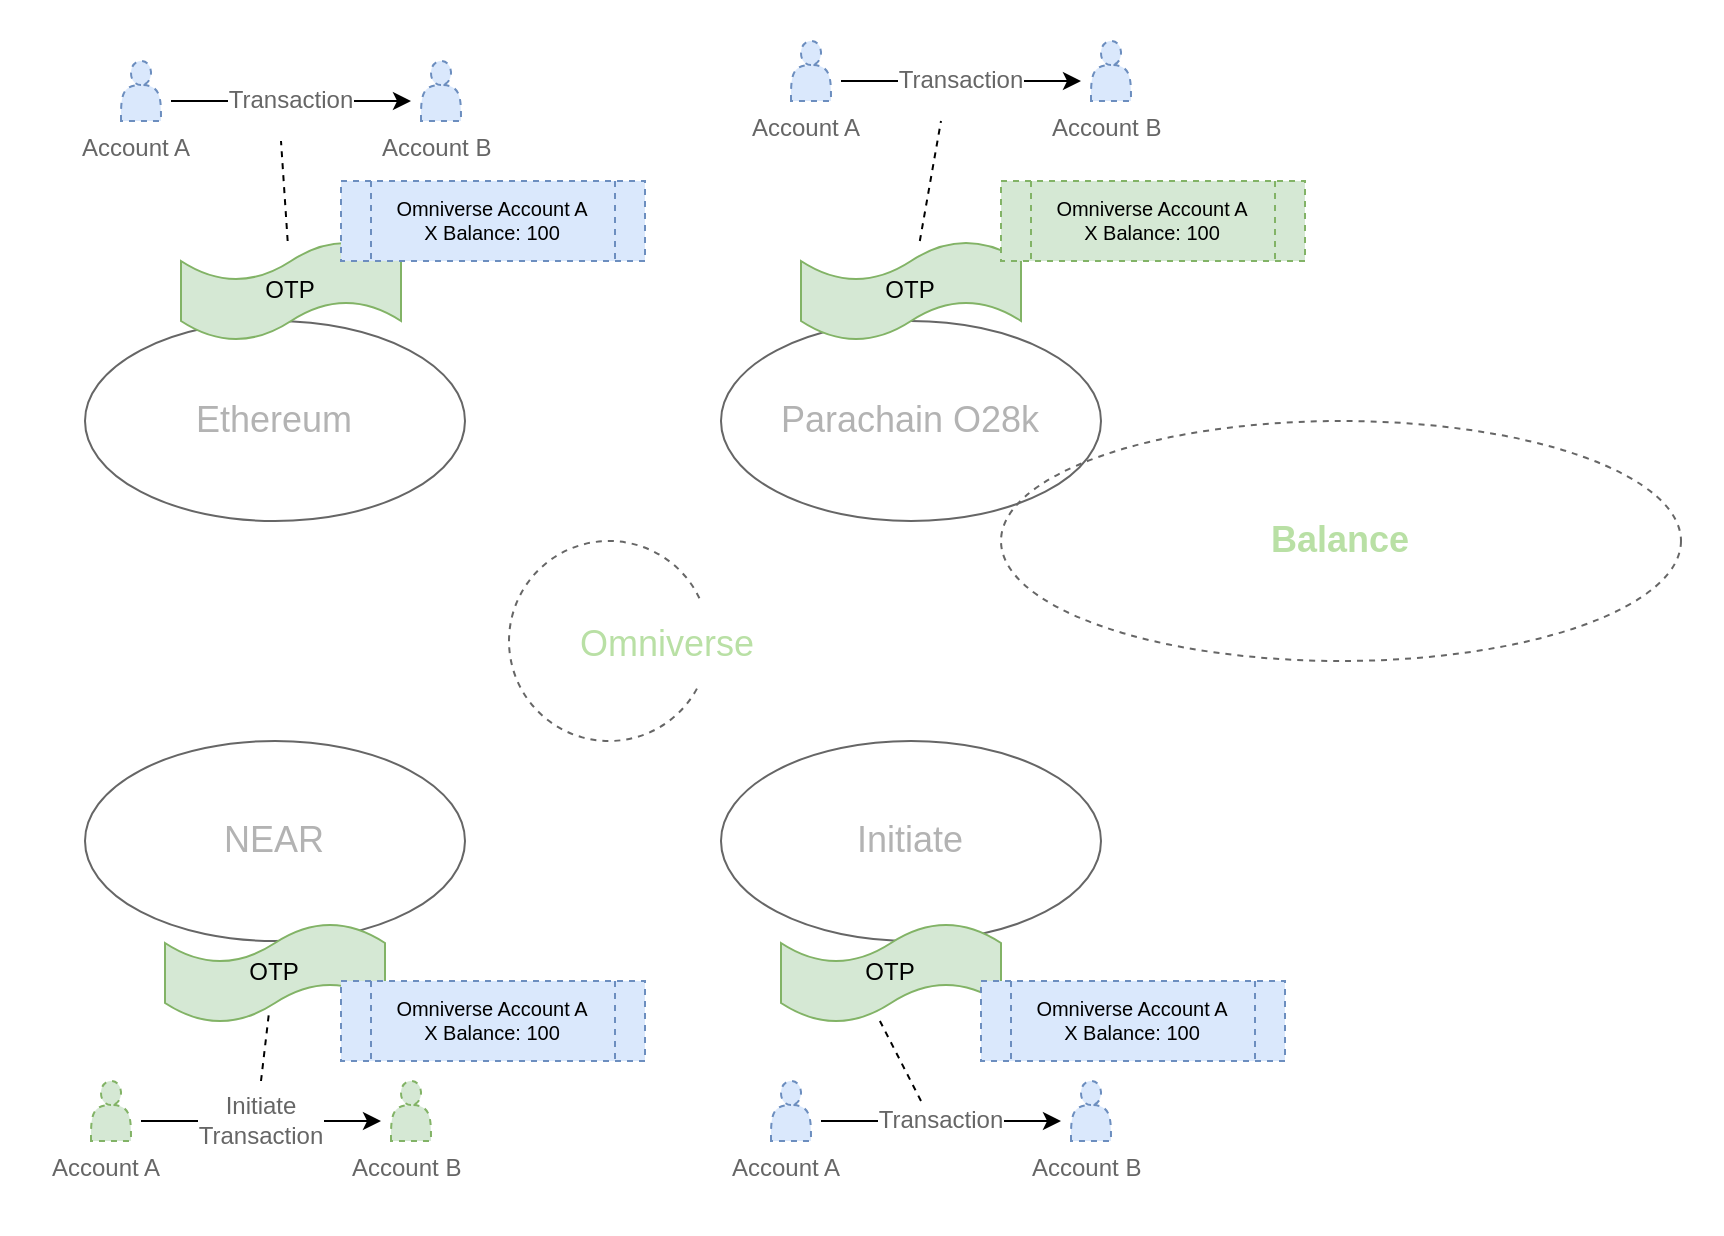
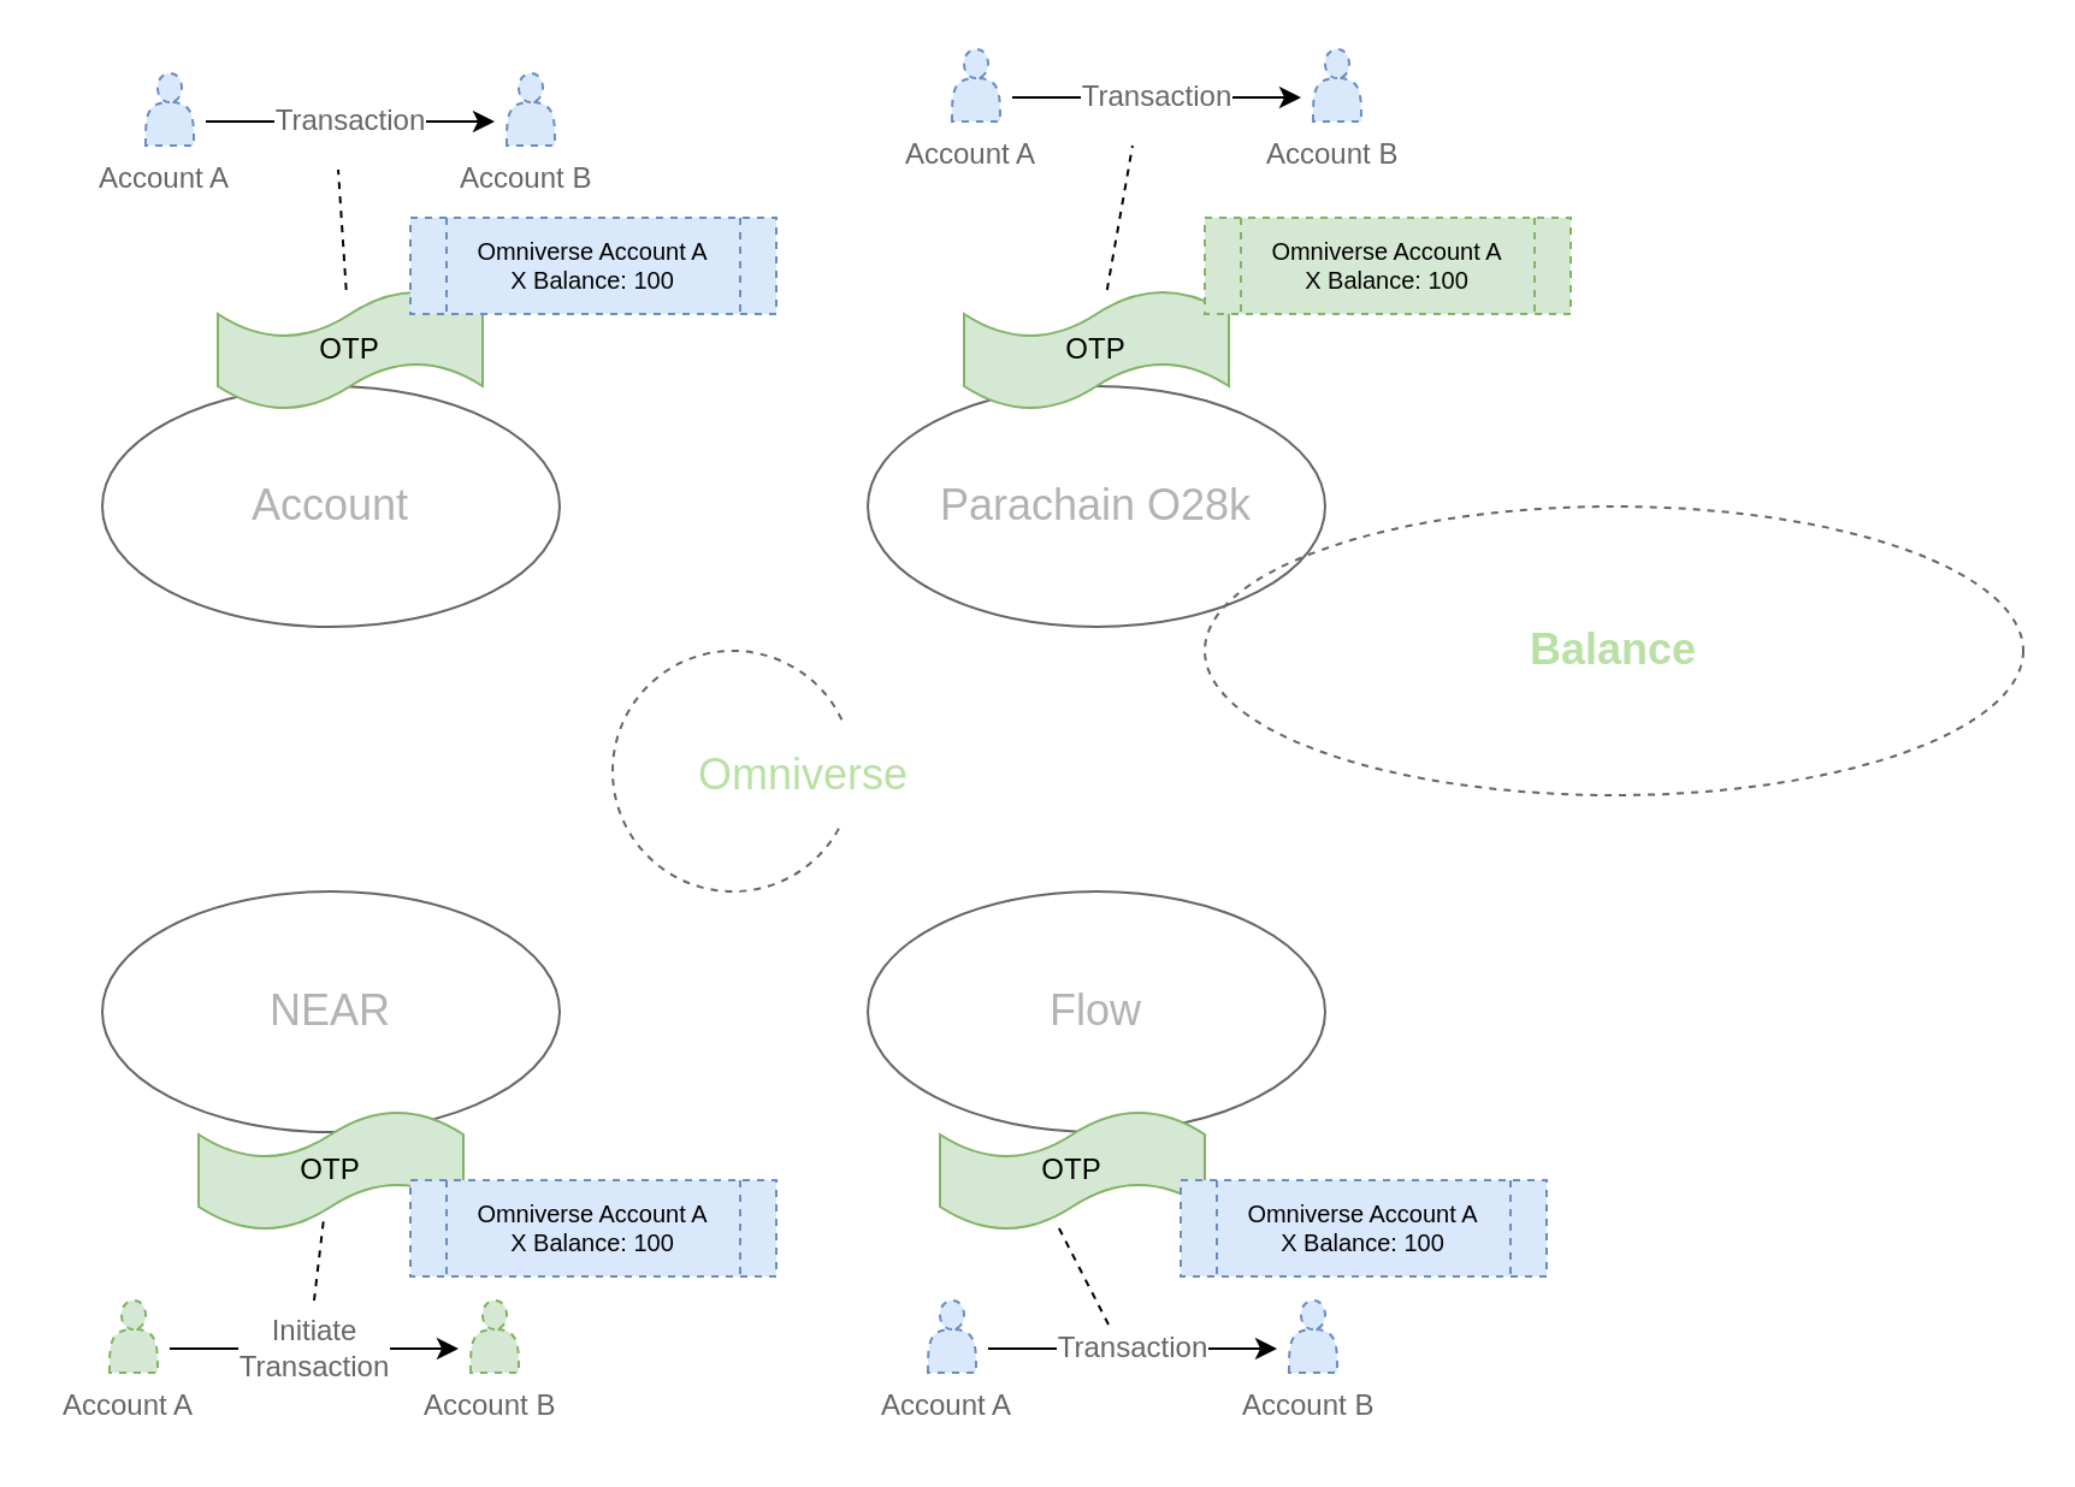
  <mxCell id="0" />
  <mxCell id="1" parent="0" />
  <mxCell id="2" value="&lt;font color=&quot;#b9e0a5&quot;&gt;&lt;b&gt;Balance&lt;/b&gt;&lt;/font&gt;" style="ellipse;whiteSpace=wrap;html=1;fillColor=none;fontSize=18;strokeColor=#666666;fontColor=#666666;dashed=1;" parent="1" vertex="1"><mxGeometry x="500" y="210" width="340" height="120" as="geometry" /></mxCell>
  <mxCell id="3" value="Parachain O28k" style="ellipse;whiteSpace=wrap;html=1;fontSize=18;fillColor=none;fontColor=#B3B3B3;strokeColor=#666666;" parent="1" vertex="1"><mxGeometry x="360" y="160" width="190" height="100" as="geometry" /></mxCell>
- <mxCell id="4" value="Ethereum" style="ellipse;whiteSpace=wrap;html=1;fontSize=18;fillColor=none;fontColor=#B3B3B3;strokeColor=#666666;" parent="1" vertex="1"><mxGeometry x="42" y="160" width="190" height="100" as="geometry" /></mxCell>
+ <mxCell id="4" value="Account" style="ellipse;whiteSpace=wrap;html=1;fontSize=18;fillColor=none;fontColor=#B3B3B3;strokeColor=#666666;" parent="1" vertex="1"><mxGeometry x="42" y="160" width="190" height="100" as="geometry" /></mxCell>
  <mxCell id="5" value="NEAR" style="ellipse;whiteSpace=wrap;html=1;fontSize=18;fillColor=none;fontColor=#B3B3B3;strokeColor=#666666;" parent="1" vertex="1"><mxGeometry x="42" y="370" width="190" height="100" as="geometry" /></mxCell>
- <mxCell id="6" value="Initiate" style="ellipse;whiteSpace=wrap;html=1;fontSize=18;fillColor=none;fontColor=#B3B3B3;strokeColor=#666666;" parent="1" vertex="1"><mxGeometry x="360" y="370" width="190" height="100" as="geometry" /></mxCell>
+ <mxCell id="6" value="Flow" style="ellipse;whiteSpace=wrap;html=1;fontSize=18;fillColor=none;fontColor=#B3B3B3;strokeColor=#666666;" parent="1" vertex="1"><mxGeometry x="360" y="370" width="190" height="100" as="geometry" /></mxCell>
  <mxCell id="7" value="OTP" style="shape=tape;whiteSpace=wrap;html=1;strokeColor=#82b366;fontSize=12;fillColor=#d5e8d4;" parent="1" vertex="1"><mxGeometry x="400" y="120" width="110" height="50" as="geometry" /></mxCell>
  <mxCell id="8" value="OTP" style="shape=tape;whiteSpace=wrap;html=1;strokeColor=#82b366;fontSize=12;fillColor=#d5e8d4;" parent="1" vertex="1"><mxGeometry x="90" y="120" width="110" height="50" as="geometry" /></mxCell>
  <mxCell id="9" value="OTP" style="shape=tape;whiteSpace=wrap;html=1;strokeColor=#82b366;fontSize=12;fillColor=#d5e8d4;" parent="1" vertex="1"><mxGeometry x="82" y="461" width="110" height="50" as="geometry" /></mxCell>
  <mxCell id="10" value="OTP" style="shape=tape;whiteSpace=wrap;html=1;strokeColor=#82b366;fontSize=12;fillColor=#d5e8d4;" parent="1" vertex="1"><mxGeometry x="390" y="461" width="110" height="50" as="geometry" /></mxCell>
  <mxCell id="11" value="Omniverse Account A&lt;br style=&quot;font-size: 10px;&quot;&gt;X Balance: 100" style="shape=process;whiteSpace=wrap;html=1;backgroundOutline=1;dashed=1;strokeColor=#82b366;fontSize=10;fillColor=#d5e8d4;" parent="1" vertex="1"><mxGeometry x="500" y="90" width="152" height="40" as="geometry" /></mxCell>
  <mxCell id="12" value="Omniverse Account A&lt;br style=&quot;font-size: 10px;&quot;&gt;X Balance: 100" style="shape=process;whiteSpace=wrap;html=1;backgroundOutline=1;dashed=1;strokeColor=#6c8ebf;fontSize=10;fillColor=#dae8fc;" parent="1" vertex="1"><mxGeometry x="170" y="90" width="152" height="40" as="geometry" /></mxCell>
  <mxCell id="13" value="Omniverse Account A&lt;br style=&quot;font-size: 10px;&quot;&gt;X Balance: 100" style="shape=process;whiteSpace=wrap;html=1;backgroundOutline=1;dashed=1;strokeColor=#6c8ebf;fontSize=10;fillColor=#dae8fc;" parent="1" vertex="1"><mxGeometry x="170" y="490" width="152" height="40" as="geometry" /></mxCell>
  <mxCell id="14" value="Omniverse Account A&lt;br style=&quot;font-size: 10px;&quot;&gt;X Balance: 100" style="shape=process;whiteSpace=wrap;html=1;backgroundOutline=1;dashed=1;strokeColor=#6c8ebf;fontSize=10;fillColor=#dae8fc;" parent="1" vertex="1"><mxGeometry x="490" y="490" width="152" height="40" as="geometry" /></mxCell>
  <mxCell id="15" value="" style="group" parent="1" vertex="1" connectable="0"><mxGeometry x="254" y="270" width="180" height="100" as="geometry" /></mxCell>
  <mxCell id="16" value="" style="verticalLabelPosition=bottom;verticalAlign=top;html=1;shape=mxgraph.basic.arc;startAngle=0.329;endAngle=0.186;strokeColor=#666666;fontSize=10;fontColor=#666666;fillColor=default;dashed=1;" parent="15" vertex="1"><mxGeometry width="100" height="100" as="geometry" /></mxCell>
  <mxCell id="17" value="Omniverse" style="text;strokeColor=none;fillColor=none;align=left;verticalAlign=top;spacingLeft=4;spacingRight=4;overflow=hidden;rotatable=0;points=[[0,0.5],[1,0.5]];portConstraint=eastwest;dashed=1;fontSize=18;fontColor=#B9E0A5;" parent="15" vertex="1"><mxGeometry x="30" y="34" width="150" height="26" as="geometry" /></mxCell>
  <mxCell id="18" value="" style="group" parent="1" vertex="1" connectable="0"><mxGeometry y="540" width="70" height="56" as="geometry" x="20" /></mxCell>
  <mxCell id="19" value="" style="shape=actor;whiteSpace=wrap;html=1;dashed=1;strokeColor=#82b366;fontSize=18;fillColor=#d5e8d4;" parent="18" vertex="1"><mxGeometry x="25" width="20" height="30" as="geometry" /></mxCell>
  <mxCell id="20" value="Account A" style="text;strokeColor=none;fillColor=none;align=left;verticalAlign=top;spacingLeft=4;spacingRight=4;overflow=hidden;rotatable=0;points=[[0,0.5],[1,0.5]];portConstraint=eastwest;dashed=1;fontSize=12;fontColor=#666666;" parent="18" vertex="1"><mxGeometry y="30" width="70" height="26" as="geometry" /></mxCell>
  <mxCell id="21" value="" style="group" parent="1" vertex="1" connectable="0"><mxGeometry x="170" y="540" width="70" height="56" as="geometry" /></mxCell>
  <mxCell id="22" value="" style="shape=actor;whiteSpace=wrap;html=1;dashed=1;strokeColor=#82b366;fontSize=18;fillColor=#d5e8d4;" parent="21" vertex="1"><mxGeometry x="25" width="20" height="30" as="geometry" /></mxCell>
  <mxCell id="23" value="Account B" style="text;strokeColor=none;fillColor=none;align=left;verticalAlign=top;spacingLeft=4;spacingRight=4;overflow=hidden;rotatable=0;points=[[0,0.5],[1,0.5]];portConstraint=eastwest;dashed=1;fontSize=12;fontColor=#666666;" parent="21" vertex="1"><mxGeometry y="30" width="70" height="26" as="geometry" /></mxCell>
  <mxCell id="24" value="Initiate&lt;br&gt;Transaction" style="endArrow=classic;html=1;rounded=0;fontSize=12;fontColor=#666666;" parent="1" edge="1"><mxGeometry width="50" height="50" relative="1" as="geometry"><mxPoint x="70" y="560" as="sourcePoint" /><mxPoint x="190" y="560" as="targetPoint" /></mxGeometry></mxCell>
  <mxCell id="25" value="" style="endArrow=none;dashed=1;html=1;rounded=0;fontSize=12;fontColor=#666666;entryX=0.472;entryY=0.909;entryDx=0;entryDy=0;entryPerimeter=0;" parent="1" target="9" edge="1"><mxGeometry width="50" height="50" relative="1" as="geometry"><mxPoint x="130" y="540" as="sourcePoint" /><mxPoint x="132" y="640" as="targetPoint" /></mxGeometry></mxCell>
  <mxCell id="26" value="" style="group" parent="1" vertex="1" connectable="0"><mxGeometry x="360" y="540" width="220" height="56" as="geometry" /></mxCell>
  <mxCell id="27" value="" style="group" parent="26" vertex="1" connectable="0"><mxGeometry width="70" height="56" as="geometry" /></mxCell>
  <mxCell id="28" value="" style="shape=actor;whiteSpace=wrap;html=1;dashed=1;fontSize=18;fillColor=#dae8fc;strokeColor=#6c8ebf;" parent="27" vertex="1"><mxGeometry x="25" width="20" height="30" as="geometry" /></mxCell>
  <mxCell id="29" value="Account A" style="text;strokeColor=none;fillColor=none;align=left;verticalAlign=top;spacingLeft=4;spacingRight=4;overflow=hidden;rotatable=0;points=[[0,0.5],[1,0.5]];portConstraint=eastwest;dashed=1;fontSize=12;fontColor=#666666;" parent="27" vertex="1"><mxGeometry y="30" width="70" height="26" as="geometry" /></mxCell>
  <mxCell id="30" value="" style="group" parent="26" vertex="1" connectable="0"><mxGeometry x="150" width="70" height="56" as="geometry" /></mxCell>
  <mxCell id="31" value="" style="shape=actor;whiteSpace=wrap;html=1;dashed=1;fontSize=18;fillColor=#dae8fc;strokeColor=#6c8ebf;" parent="30" vertex="1"><mxGeometry x="25" width="20" height="30" as="geometry" /></mxCell>
  <mxCell id="32" value="Account B" style="text;strokeColor=none;fillColor=none;align=left;verticalAlign=top;spacingLeft=4;spacingRight=4;overflow=hidden;rotatable=0;points=[[0,0.5],[1,0.5]];portConstraint=eastwest;dashed=1;fontSize=12;fontColor=#666666;" parent="30" vertex="1"><mxGeometry y="30" width="70" height="26" as="geometry" /></mxCell>
  <mxCell id="33" value="Transaction" style="endArrow=classic;html=1;rounded=0;fontSize=12;fontColor=#666666;" parent="26" edge="1"><mxGeometry width="50" height="50" relative="1" as="geometry"><mxPoint x="50" y="20" as="sourcePoint" /><mxPoint x="170" y="20" as="targetPoint" /></mxGeometry></mxCell>
  <mxCell id="34" value="" style="endArrow=none;dashed=1;html=1;rounded=0;fontSize=12;fontColor=#666666;entryX=0.445;entryY=0.96;entryDx=0;entryDy=0;entryPerimeter=0;" parent="1" target="10" edge="1"><mxGeometry width="50" height="50" relative="1" as="geometry"><mxPoint x="460" y="550" as="sourcePoint" /><mxPoint x="471.96" y="610" as="targetPoint" /></mxGeometry></mxCell>
  <mxCell id="35" value="" style="group" parent="1" vertex="1" connectable="0"><mxGeometry x="35" y="30" width="220" height="56" as="geometry" /></mxCell>
  <mxCell id="36" value="" style="group" parent="35" vertex="1" connectable="0"><mxGeometry width="70" height="56" as="geometry" /></mxCell>
  <mxCell id="37" value="" style="shape=actor;whiteSpace=wrap;html=1;dashed=1;fontSize=18;fillColor=#dae8fc;strokeColor=#6c8ebf;" parent="36" vertex="1"><mxGeometry x="25" width="20" height="30" as="geometry" /></mxCell>
  <mxCell id="38" value="Account A" style="text;strokeColor=none;fillColor=none;align=left;verticalAlign=top;spacingLeft=4;spacingRight=4;overflow=hidden;rotatable=0;points=[[0,0.5],[1,0.5]];portConstraint=eastwest;dashed=1;fontSize=12;fontColor=#666666;" parent="36" vertex="1"><mxGeometry y="30" width="70" height="26" as="geometry" /></mxCell>
  <mxCell id="39" value="" style="group" parent="35" vertex="1" connectable="0"><mxGeometry x="150" width="70" height="56" as="geometry" /></mxCell>
  <mxCell id="40" value="" style="shape=actor;whiteSpace=wrap;html=1;dashed=1;fontSize=18;fillColor=#dae8fc;strokeColor=#6c8ebf;" parent="39" vertex="1"><mxGeometry x="25" width="20" height="30" as="geometry" /></mxCell>
  <mxCell id="41" value="Account B" style="text;strokeColor=none;fillColor=none;align=left;verticalAlign=top;spacingLeft=4;spacingRight=4;overflow=hidden;rotatable=0;points=[[0,0.5],[1,0.5]];portConstraint=eastwest;dashed=1;fontSize=12;fontColor=#666666;" parent="39" vertex="1"><mxGeometry y="30" width="70" height="26" as="geometry" /></mxCell>
  <mxCell id="42" value="Transaction" style="endArrow=classic;html=1;rounded=0;fontSize=12;fontColor=#666666;" parent="35" edge="1"><mxGeometry width="50" height="50" relative="1" as="geometry"><mxPoint x="50" y="20" as="sourcePoint" /><mxPoint x="170" y="20" as="targetPoint" /></mxGeometry></mxCell>
  <mxCell id="43" value="" style="group" parent="1" vertex="1" connectable="0"><mxGeometry x="370" y="20" width="220" height="56" as="geometry" /></mxCell>
  <mxCell id="44" value="" style="group" parent="43" vertex="1" connectable="0"><mxGeometry width="70" height="56" as="geometry" /></mxCell>
  <mxCell id="45" value="" style="shape=actor;whiteSpace=wrap;html=1;dashed=1;fontSize=18;fillColor=#dae8fc;strokeColor=#6c8ebf;" parent="44" vertex="1"><mxGeometry x="25" width="20" height="30" as="geometry" /></mxCell>
  <mxCell id="46" value="Account A" style="text;strokeColor=none;fillColor=none;align=left;verticalAlign=top;spacingLeft=4;spacingRight=4;overflow=hidden;rotatable=0;points=[[0,0.5],[1,0.5]];portConstraint=eastwest;dashed=1;fontSize=12;fontColor=#666666;" parent="44" vertex="1"><mxGeometry y="30" width="70" height="26" as="geometry" /></mxCell>
  <mxCell id="47" value="" style="group" parent="43" vertex="1" connectable="0"><mxGeometry x="150" width="70" height="56" as="geometry" /></mxCell>
  <mxCell id="48" value="" style="shape=actor;whiteSpace=wrap;html=1;dashed=1;fontSize=18;fillColor=#dae8fc;strokeColor=#6c8ebf;" parent="47" vertex="1"><mxGeometry x="25" width="20" height="30" as="geometry" /></mxCell>
  <mxCell id="49" value="Account B" style="text;strokeColor=none;fillColor=none;align=left;verticalAlign=top;spacingLeft=4;spacingRight=4;overflow=hidden;rotatable=0;points=[[0,0.5],[1,0.5]];portConstraint=eastwest;dashed=1;fontSize=12;fontColor=#666666;" parent="47" vertex="1"><mxGeometry y="30" width="70" height="26" as="geometry" /></mxCell>
  <mxCell id="50" value="Transaction" style="endArrow=classic;html=1;rounded=0;fontSize=12;fontColor=#666666;" parent="43" edge="1"><mxGeometry width="50" height="50" relative="1" as="geometry"><mxPoint x="50" y="20" as="sourcePoint" /><mxPoint x="170" y="20" as="targetPoint" /></mxGeometry></mxCell>
  <mxCell id="51" value="" style="endArrow=none;dashed=1;html=1;rounded=0;fontSize=12;fontColor=#666666;" parent="1" source="7" edge="1"><mxGeometry width="50" height="50" relative="1" as="geometry"><mxPoint x="370" y="120" as="sourcePoint" /><mxPoint x="470" y="60" as="targetPoint" /></mxGeometry></mxCell>
  <mxCell id="52" value="" style="endArrow=none;dashed=1;html=1;rounded=0;fontSize=12;fontColor=#666666;" parent="1" source="8" edge="1"><mxGeometry width="50" height="50" relative="1" as="geometry"><mxPoint x="65.53" y="141" as="sourcePoint" /><mxPoint x="140" y="70" as="targetPoint" /></mxGeometry></mxCell>
